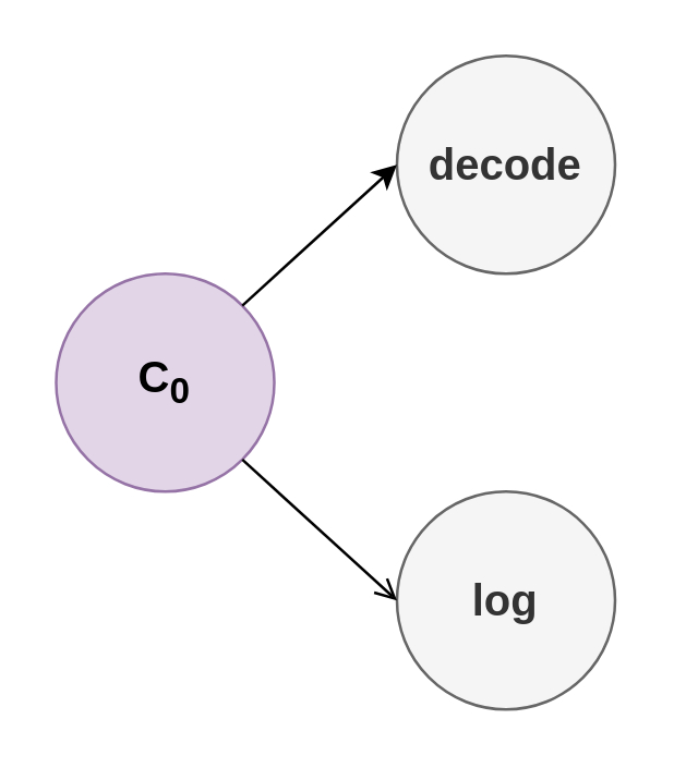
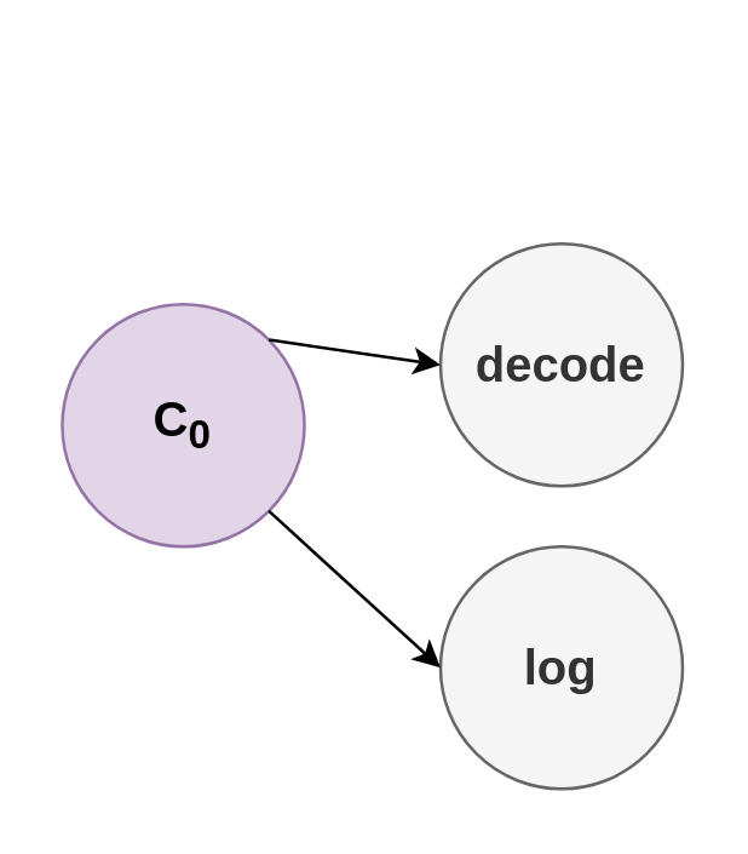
  <mxCell id="0" />
  <mxCell id="1" parent="0" />
  <mxCell id="2" value="&lt;font style=&quot;font-size: 16px;&quot;&gt;&lt;b&gt;C&lt;sub&gt;0&lt;/sub&gt;&lt;/b&gt;&lt;/font&gt;" style="ellipse;whiteSpace=wrap;html=1;fillColor=#e1d5e7;strokeColor=#9673a6;" vertex="1" parent="1"><mxGeometry x="20" y="100" width="80" height="80" as="geometry" /></mxCell>
- <mxCell id="3" value="&lt;font style=&quot;font-size: 16px;&quot;&gt;&lt;b&gt;decode&lt;/b&gt;&lt;/font&gt;" style="ellipse;whiteSpace=wrap;html=1;fillColor=#f5f5f5;strokeColor=#666666;fontColor=#333333;" vertex="1" parent="1"><mxGeometry x="145" y="20" width="80" height="80" as="geometry" /></mxCell>
+ <mxCell id="3" value="&lt;font style=&quot;font-size: 16px;&quot;&gt;&lt;b&gt;decode&lt;/b&gt;&lt;/font&gt;" style="ellipse;whiteSpace=wrap;html=1;fillColor=#f5f5f5;strokeColor=#666666;fontColor=#333333;" vertex="1" parent="1"><mxGeometry x="145" y="80" width="80" height="80" as="geometry" /></mxCell>
  <mxCell id="4" value="&lt;font style=&quot;font-size: 16px;&quot;&gt;&lt;b&gt;log&lt;/b&gt;&lt;/font&gt;" style="ellipse;whiteSpace=wrap;html=1;fillColor=#f5f5f5;strokeColor=#666666;fontColor=#333333;" vertex="1" parent="1"><mxGeometry x="145" y="180" width="80" height="80" as="geometry" /></mxCell>
  <mxCell id="5" value="" style="endArrow=classic;html=1;rounded=0;fontSize=16;exitX=1;exitY=0;exitDx=0;exitDy=0;entryX=0;entryY=0.5;entryDx=0;entryDy=0;" edge="1" parent="1" source="2" target="3"><mxGeometry width="50" height="50" relative="1" as="geometry"><mxPoint x="65" y="160" as="sourcePoint" /><mxPoint x="115" y="110" as="targetPoint" /></mxGeometry></mxCell>
- <mxCell id="6" value="" style="endArrow=open;html=1;rounded=0;fontSize=16;exitX=1;exitY=1;exitDx=0;exitDy=0;entryX=0;entryY=0.5;entryDx=0;entryDy=0;" edge="1" parent="1" source="2" target="4"><mxGeometry width="50" height="50" relative="1" as="geometry"><mxPoint x="45" y="260" as="sourcePoint" /><mxPoint x="95" y="210" as="targetPoint" /></mxGeometry></mxCell>
+ <mxCell id="6" value="" style="endArrow=classic;html=1;rounded=0;fontSize=16;exitX=1;exitY=1;exitDx=0;exitDy=0;entryX=0;entryY=0.5;entryDx=0;entryDy=0;" edge="1" parent="1" source="2" target="4"><mxGeometry width="50" height="50" relative="1" as="geometry"><mxPoint x="45" y="260" as="sourcePoint" /><mxPoint x="95" y="210" as="targetPoint" /></mxGeometry></mxCell>
